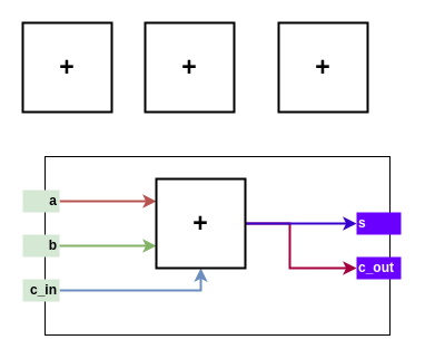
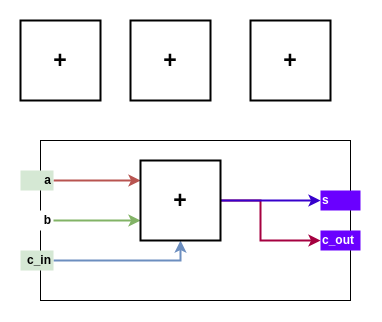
  <mxCell id="0" />
  <mxCell id="1" parent="0" />
  <mxCell id="2" value="" style="rounded=0;whiteSpace=wrap;html=1;fillColor=none;" parent="1" vertex="1"><mxGeometry x="40" y="140" width="310" height="160" as="geometry" /></mxCell>
  <mxCell id="3" style="edgeStyle=orthogonalEdgeStyle;rounded=0;orthogonalLoop=1;jettySize=auto;html=1;exitX=1;exitY=0.5;exitDx=0;exitDy=0;fillColor=#d80073;strokeColor=#A50040;strokeWidth=2;entryX=0;entryY=0.5;entryDx=0;entryDy=0;" parent="1" source="13" target="12" edge="1"><mxGeometry relative="1" as="geometry"><mxPoint x="580" y="360" as="targetPoint" /><mxPoint x="550" y="360" as="sourcePoint" /><Array as="points"><mxPoint x="260" y="200" /><mxPoint x="260" y="240" /></Array></mxGeometry></mxCell>
  <mxCell id="4" style="edgeStyle=orthogonalEdgeStyle;rounded=0;orthogonalLoop=1;jettySize=auto;html=1;exitX=1;exitY=0.5;exitDx=0;exitDy=0;fillColor=#6a00ff;strokeColor=#3700CC;strokeWidth=2;entryX=0;entryY=0.5;entryDx=0;entryDy=0;" parent="1" source="13" target="11" edge="1"><mxGeometry relative="1" as="geometry"><mxPoint x="580" y="215" as="targetPoint" /><mxPoint x="460" y="215" as="sourcePoint" /></mxGeometry></mxCell>
  <mxCell id="5" style="edgeStyle=orthogonalEdgeStyle;rounded=0;orthogonalLoop=1;jettySize=auto;html=1;exitX=1;exitY=0.5;exitDx=0;exitDy=0;entryX=0;entryY=0.25;entryDx=0;entryDy=0;fillColor=#f8cecc;strokeColor=#b85450;strokeWidth=2;" parent="1" source="6" target="13" edge="1"><mxGeometry relative="1" as="geometry"><mxPoint x="170" y="185.004" as="targetPoint" /><Array as="points"><mxPoint x="53" y="180" /></Array></mxGeometry></mxCell>
  <mxCell id="6" value="a" style="rounded=0;whiteSpace=wrap;html=1;align=right;fontStyle=1;strokeColor=none;fillColor=#d5e8d4;strokeWidth=2;" parent="1" vertex="1"><mxGeometry x="20" y="170" width="33" height="20" as="geometry" /></mxCell>
- <mxCell id="7" value="b" style="rounded=0;whiteSpace=wrap;html=1;align=right;fontStyle=1;strokeColor=none;fillColor=#d5e8d4;strokeWidth=2;" parent="1" vertex="1"><mxGeometry x="20" y="210" width="33" height="20" as="geometry" /></mxCell>
+ <mxCell id="7" value="b" style="rounded=0;whiteSpace=wrap;html=1;align=right;fontStyle=1;strokeColor=none;fillColor=#ffffff;strokeWidth=2;" parent="1" vertex="1"><mxGeometry x="20" y="210" width="33" height="20" as="geometry" /></mxCell>
  <mxCell id="8" style="edgeStyle=orthogonalEdgeStyle;rounded=0;orthogonalLoop=1;jettySize=auto;html=1;exitX=1;exitY=0.5;exitDx=0;exitDy=0;entryX=0.5;entryY=1;entryDx=0;entryDy=0;fillColor=#dae8fc;strokeColor=#6c8ebf;strokeWidth=2;" parent="1" source="9" target="13" edge="1"><mxGeometry relative="1" as="geometry"><Array as="points"><mxPoint x="180" y="260" /></Array><mxPoint x="310" y="305" as="targetPoint" /></mxGeometry></mxCell>
  <mxCell id="9" value="c_in" style="rounded=0;whiteSpace=wrap;html=1;align=right;fontStyle=1;strokeColor=none;fillColor=#d5e8d4;strokeWidth=2;" parent="1" vertex="1"><mxGeometry x="20" y="250" width="33" height="20" as="geometry" /></mxCell>
  <mxCell id="10" value="" style="edgeStyle=orthogonalEdgeStyle;rounded=0;orthogonalLoop=1;jettySize=auto;html=1;exitX=1;exitY=0.5;exitDx=0;exitDy=0;endArrow=classic;fillColor=#d5e8d4;strokeColor=#82b366;strokeWidth=2;entryX=0;entryY=0.75;entryDx=0;entryDy=0;endFill=1;" parent="1" source="7" target="13" edge="1"><mxGeometry relative="1" as="geometry"><mxPoint x="100" y="185" as="sourcePoint" /><mxPoint x="150" y="215" as="targetPoint" /><Array as="points" /></mxGeometry></mxCell>
  <mxCell id="11" value="s" style="rounded=0;whiteSpace=wrap;html=1;align=left;fontStyle=1;strokeColor=none;fillColor=#6a00ff;fontColor=#ffffff;gradientColor=none;strokeWidth=2;" parent="1" vertex="1"><mxGeometry x="320" y="190" width="40" height="20" as="geometry" /></mxCell>
  <mxCell id="12" value="c_out" style="rounded=0;whiteSpace=wrap;html=1;align=left;fontStyle=1;strokeColor=none;fillColor=#6a00ff;fontColor=#ffffff;strokeWidth=2;" parent="1" vertex="1"><mxGeometry x="320" y="230" width="40" height="20" as="geometry" /></mxCell>
  <mxCell id="13" value="+" style="whiteSpace=wrap;html=1;aspect=fixed;strokeWidth=2;fontStyle=1;fontSize=23;" parent="1" vertex="1"><mxGeometry x="140" y="160" width="80" height="80" as="geometry" /></mxCell>
  <mxCell id="14" value="+" style="whiteSpace=wrap;html=1;aspect=fixed;strokeWidth=2;fontStyle=1;fontSize=23;" vertex="1" parent="1"><mxGeometry x="130" y="20" width="80" height="80" as="geometry" /></mxCell>
  <mxCell id="15" value="+" style="whiteSpace=wrap;html=1;aspect=fixed;strokeWidth=2;fontStyle=1;fontSize=23;" vertex="1" parent="1"><mxGeometry x="250" y="20" width="80" height="80" as="geometry" /></mxCell>
  <mxCell id="16" value="+" style="whiteSpace=wrap;html=1;aspect=fixed;strokeWidth=2;fontStyle=1;fontSize=23;" vertex="1" parent="1"><mxGeometry x="20" y="20" width="80" height="80" as="geometry" /></mxCell>
